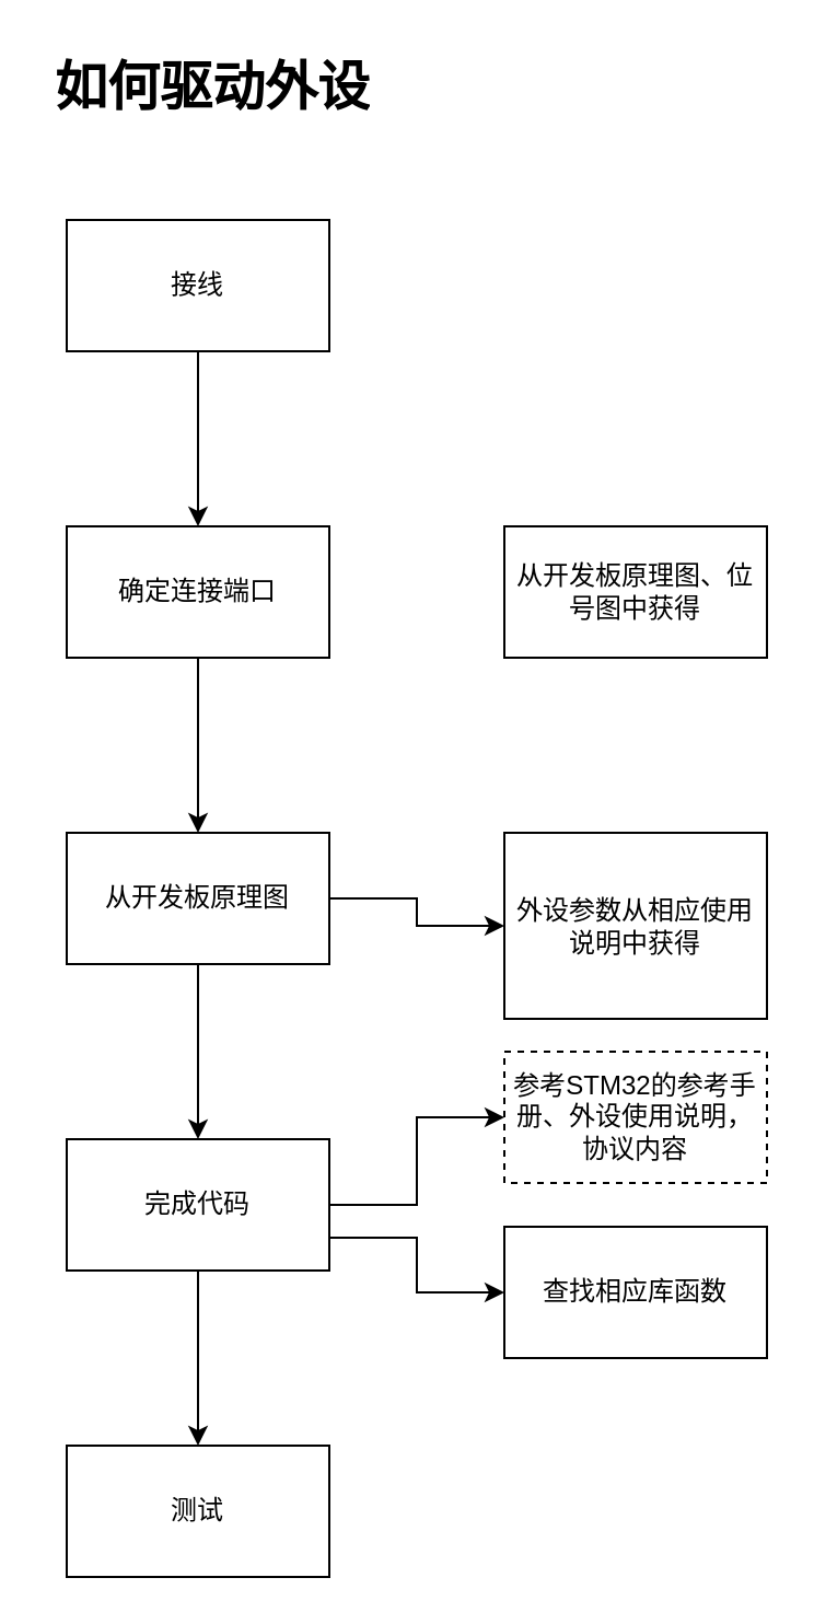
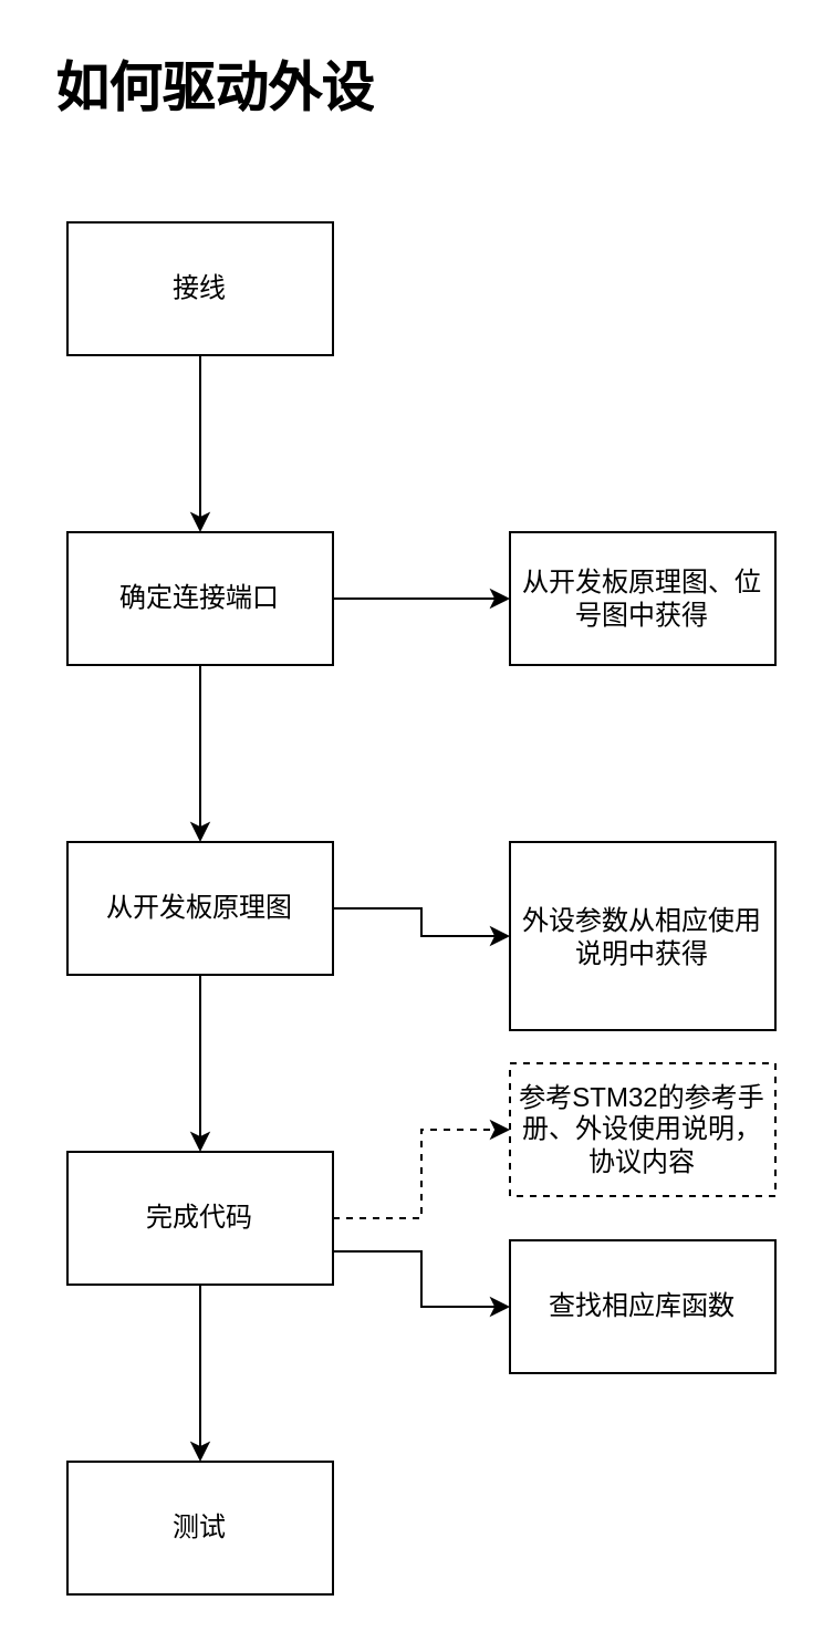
  <mxCell id="0" />
  <mxCell id="1" parent="0" />
  <mxCell id="2" value="&lt;h1&gt;如何驱动外设&lt;/h1&gt;" style="text;html=1;strokeColor=none;fillColor=none;spacing=5;spacingTop=-20;whiteSpace=wrap;overflow=hidden;rounded=0;" vertex="1" parent="1"><mxGeometry x="20" y="20" width="190" height="120" as="geometry" /></mxCell>
  <mxCell id="3" value="" style="edgeStyle=orthogonalEdgeStyle;rounded=0;orthogonalLoop=1;jettySize=auto;html=1;" edge="1" parent="1" source="4" target="7"><mxGeometry relative="1" as="geometry" /></mxCell>
  <mxCell id="4" value="接线" style="rounded=0;whiteSpace=wrap;html=1;" vertex="1" parent="1"><mxGeometry x="30" y="100" width="120" height="60" as="geometry" /></mxCell>
+ <mxCell id="5" value="" style="edgeStyle=orthogonalEdgeStyle;rounded=0;orthogonalLoop=1;jettySize=auto;html=1;" edge="1" parent="1" source="7" target="8"><mxGeometry relative="1" as="geometry" /></mxCell>
  <mxCell id="6" value="" style="edgeStyle=orthogonalEdgeStyle;rounded=0;orthogonalLoop=1;jettySize=auto;html=1;" edge="1" parent="1" source="7" target="11"><mxGeometry relative="1" as="geometry" /></mxCell>
  <mxCell id="7" value="确定连接端口" style="rounded=0;whiteSpace=wrap;html=1;" vertex="1" parent="1"><mxGeometry x="30" y="240" width="120" height="60" as="geometry" /></mxCell>
  <mxCell id="8" value="从开发板原理图、位号图中获得" style="whiteSpace=wrap;html=1;rounded=0;" vertex="1" parent="1"><mxGeometry x="230" y="240" width="120" height="60" as="geometry" /></mxCell>
  <mxCell id="9" value="" style="edgeStyle=orthogonalEdgeStyle;rounded=0;orthogonalLoop=1;jettySize=auto;html=1;" edge="1" parent="1" source="11" target="12"><mxGeometry relative="1" as="geometry" /></mxCell>
  <mxCell id="10" value="" style="edgeStyle=orthogonalEdgeStyle;rounded=0;orthogonalLoop=1;jettySize=auto;html=1;" edge="1" parent="1" source="11" target="16"><mxGeometry relative="1" as="geometry" /></mxCell>
  <mxCell id="11" value="从开发板原理图" style="whiteSpace=wrap;html=1;rounded=0;" vertex="1" parent="1"><mxGeometry x="30" y="380" width="120" height="60" as="geometry" /></mxCell>
  <mxCell id="12" value="外设参数从相应使用说明中获得" style="whiteSpace=wrap;html=1;rounded=0;" vertex="1" parent="1"><mxGeometry x="230" y="380" width="120" height="85" as="geometry" /></mxCell>
- <mxCell id="13" value="" style="edgeStyle=orthogonalEdgeStyle;rounded=0;orthogonalLoop=1;jettySize=auto;html=1;" edge="1" parent="1" source="16" target="17"><mxGeometry relative="1" as="geometry" /></mxCell>
+ <mxCell id="13" value="" style="edgeStyle=orthogonalEdgeStyle;rounded=0;orthogonalLoop=1;jettySize=auto;html=1;dashed=1;" edge="1" parent="1" source="16" target="17"><mxGeometry relative="1" as="geometry" /></mxCell>
  <mxCell id="14" value="" style="edgeStyle=orthogonalEdgeStyle;rounded=0;orthogonalLoop=1;jettySize=auto;html=1;" edge="1" parent="1" source="16" target="18"><mxGeometry relative="1" as="geometry" /></mxCell>
  <mxCell id="15" style="edgeStyle=orthogonalEdgeStyle;rounded=0;orthogonalLoop=1;jettySize=auto;html=1;exitX=1;exitY=0.75;exitDx=0;exitDy=0;entryX=0;entryY=0.5;entryDx=0;entryDy=0;" edge="1" parent="1" source="16" target="19"><mxGeometry relative="1" as="geometry" /></mxCell>
  <mxCell id="16" value="完成代码" style="whiteSpace=wrap;html=1;rounded=0;" vertex="1" parent="1"><mxGeometry x="30" y="520" width="120" height="60" as="geometry" /></mxCell>
  <mxCell id="17" value="参考STM32的参考手册、外设使用说明，协议内容" style="whiteSpace=wrap;html=1;rounded=0;dashed=1;" vertex="1" parent="1"><mxGeometry x="230" y="480" width="120" height="60" as="geometry" /></mxCell>
  <mxCell id="18" value="测试" style="whiteSpace=wrap;html=1;rounded=0;" vertex="1" parent="1"><mxGeometry x="30" y="660" width="120" height="60" as="geometry" /></mxCell>
  <mxCell id="19" value="查找相应库函数" style="rounded=0;whiteSpace=wrap;html=1;" vertex="1" parent="1"><mxGeometry x="230" y="560" width="120" height="60" as="geometry" /></mxCell>
